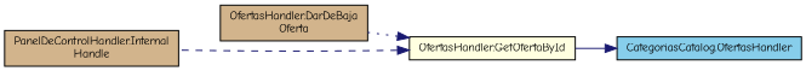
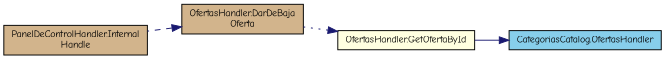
  digraph {
    fontname="Comic Neue"
    rankdir=RL
    node [color=black fillcolor=tan fontname="Comic Neue" fontsize=10 shape=record style=filled]
    edge [color=midnightblue dir=back fontname="Comic Neue" fontsize=10 labelfontname=Helvetica labelfontsize=10]
    n1 [fillcolor=skyblue fontcolor=black height=0.2 label="CategoriasCatalog.OfertasHandler" width=0.4]
    n2 [fillcolor=lightyellow height=0.2 label="OfertasHandler.GetOfertaById" width=0.4]
    n3 [height=0.2 label="OfertasHandler.DarDeBaja\lOferta" width=0.4]
    n4 [height=0.2 label="PanelDeControlHandler.Internal\lHandle" width=0.4]
    n1 -> n2 [style=solid]
    n2 -> n3 [style=dotted]
-   n2 -> n4 [style=dashed]
+   n3 -> n4 [style=dashed]
  }
